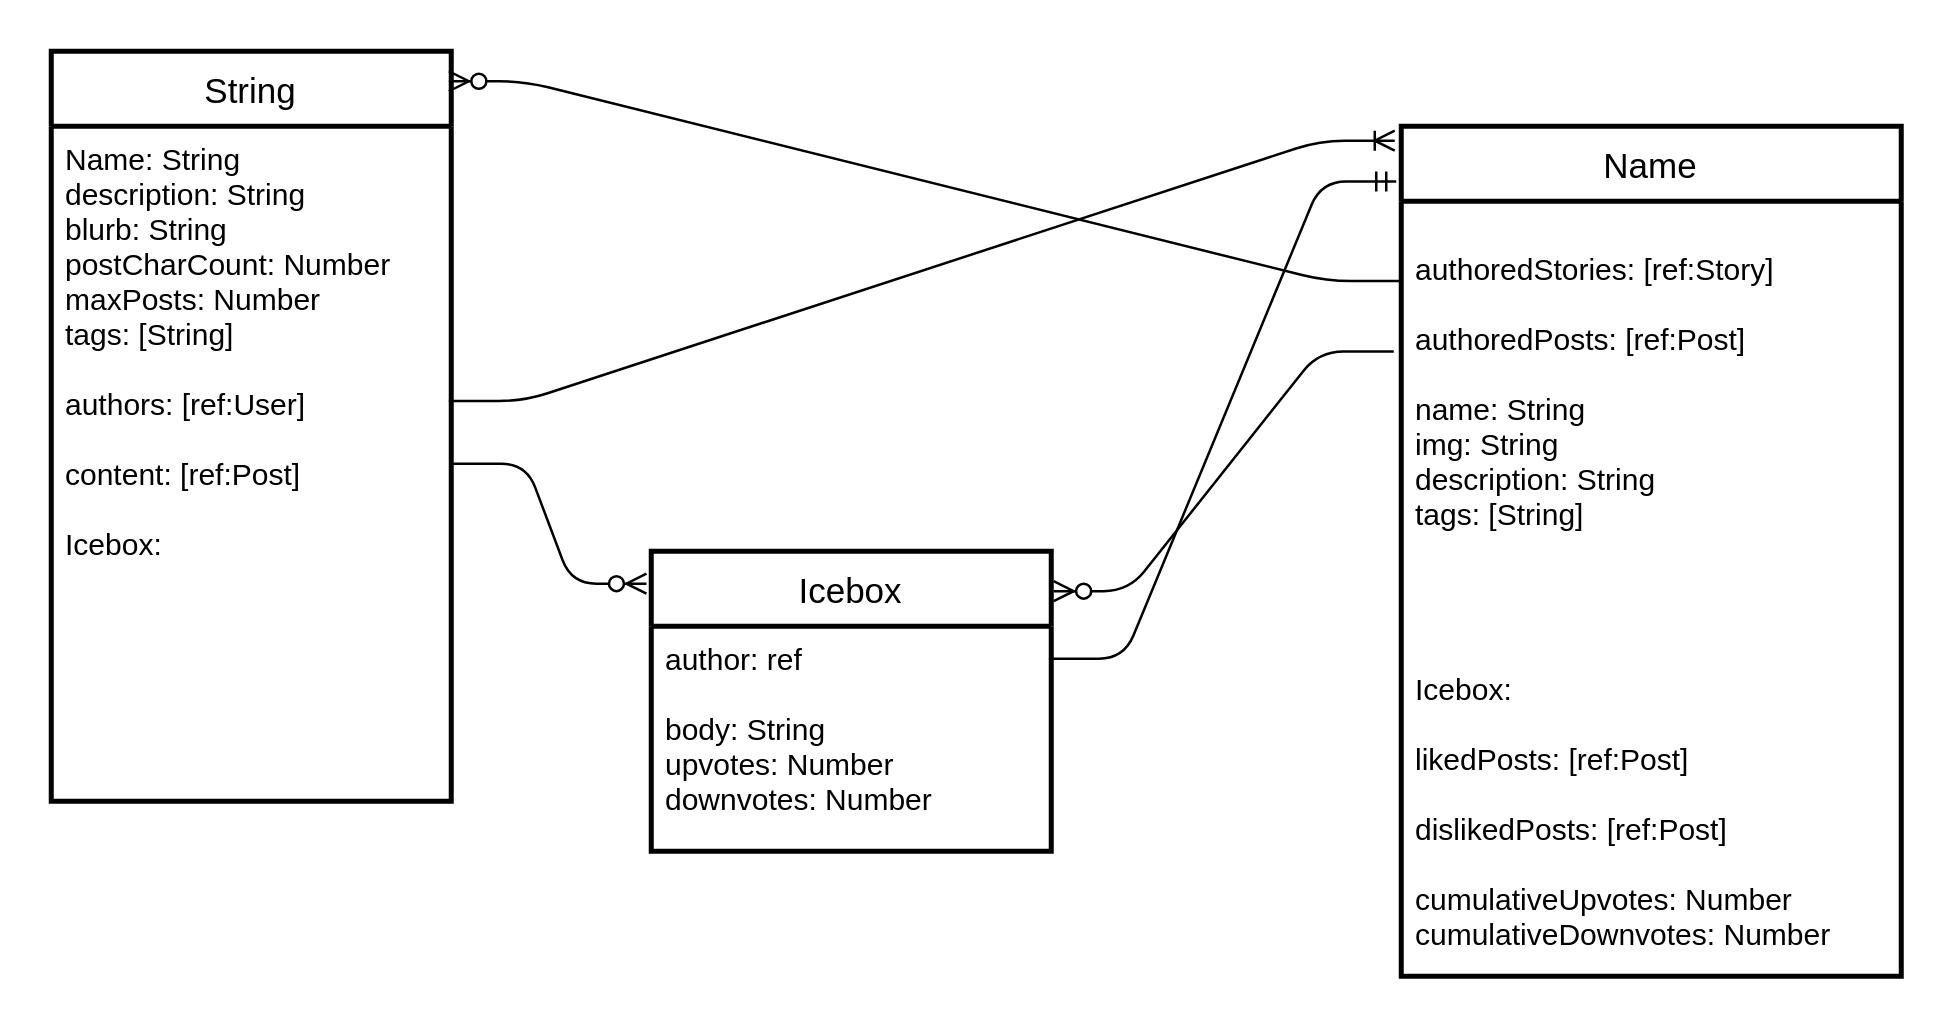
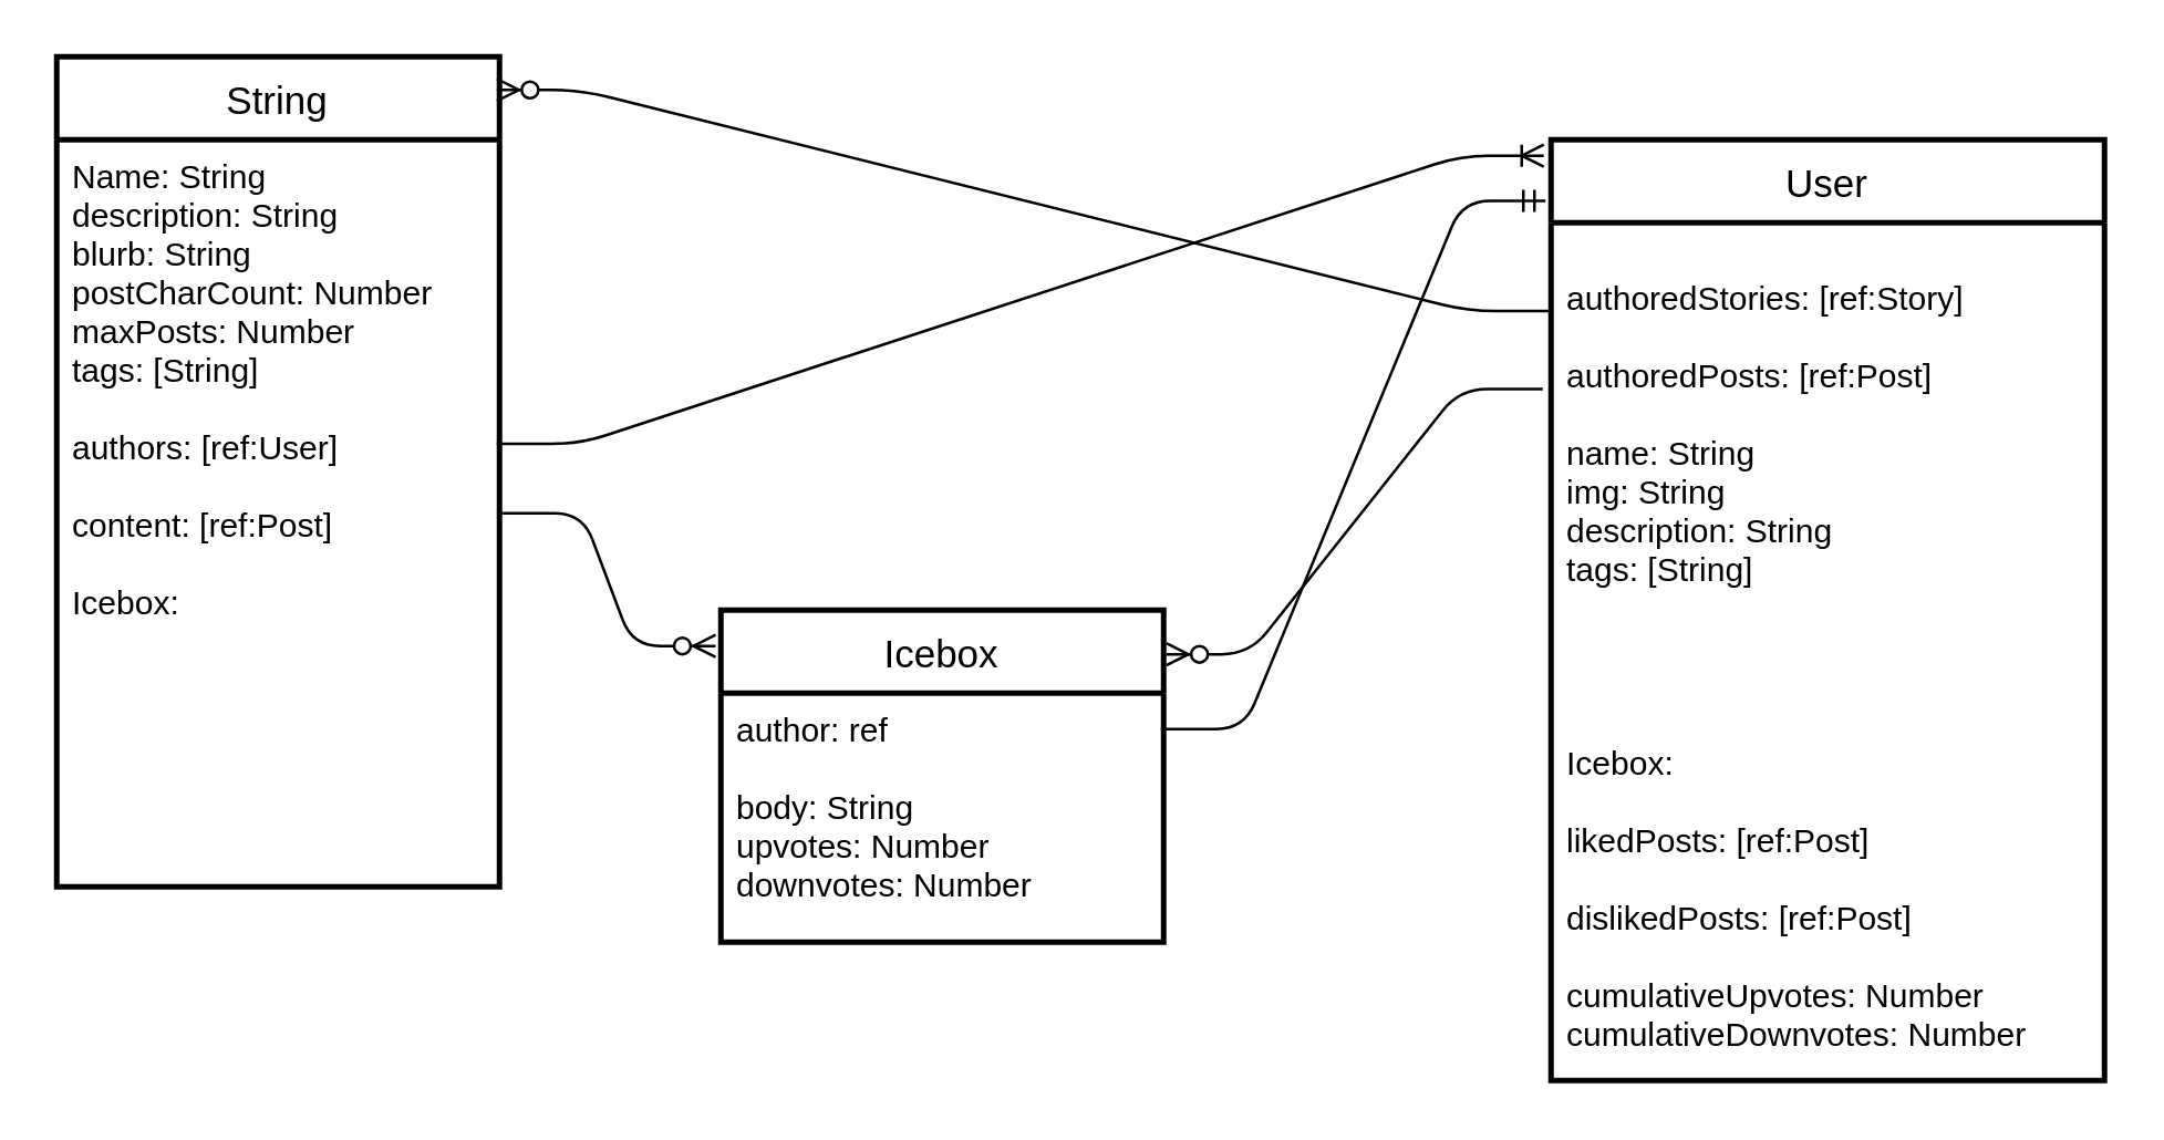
  <mxCell id="0" />
  <mxCell id="1" parent="0" />
  <mxCell id="2" value="" style="edgeStyle=entityRelationEdgeStyle;fontSize=12;html=1;endArrow=ERzeroToMany;startArrow=none;exitX=1;exitY=0.5;exitDx=0;exitDy=0;entryX=-0.012;entryY=0.108;entryDx=0;entryDy=0;entryPerimeter=0;startFill=0;" parent="1" source="5" target="11" edge="1"><mxGeometry width="100" height="100" relative="1" as="geometry"><mxPoint x="280" y="280" as="sourcePoint" /><mxPoint x="330" y="0" as="targetPoint" /></mxGeometry></mxCell>
  <mxCell id="3" value="" style="edgeStyle=entityRelationEdgeStyle;fontSize=12;html=1;endArrow=ERoneToMany;startArrow=none;exitX=0.994;exitY=0.407;exitDx=0;exitDy=0;exitPerimeter=0;startFill=0;endFill=0;entryX=-0.013;entryY=0.017;entryDx=0;entryDy=0;entryPerimeter=0;" parent="1" source="5" target="8" edge="1"><mxGeometry width="100" height="100" relative="1" as="geometry"><mxPoint x="340" y="260" as="sourcePoint" /><mxPoint x="500" y="50" as="targetPoint" /></mxGeometry></mxCell>
  <mxCell id="4" value="String" style="swimlane;childLayout=stackLayout;horizontal=1;startSize=30;horizontalStack=0;rounded=0;fontSize=14;fontStyle=0;strokeWidth=2;resizeParent=0;resizeLast=1;shadow=0;dashed=0;align=center;" parent="1" vertex="1"><mxGeometry x="20" y="20" width="160" height="300" as="geometry" /></mxCell>
  <mxCell id="5" value="Name: String&#10;description: String&#10;blurb: String&#10;postCharCount: Number&#10;maxPosts: Number&#10;tags: [String]&#10;&#10;authors: [ref:User]&#10;&#10;content: [ref:Post]&#10;&#10;Icebox:&#10;" style="align=left;strokeColor=none;fillColor=none;spacingLeft=4;fontSize=12;verticalAlign=top;resizable=0;rotatable=0;part=1;" parent="4" vertex="1"><mxGeometry y="30" width="160" height="270" as="geometry" /></mxCell>
  <mxCell id="6" value="" style="edgeStyle=entityRelationEdgeStyle;fontSize=12;html=1;endArrow=none;exitX=0.994;exitY=0.04;exitDx=0;exitDy=0;exitPerimeter=0;entryX=0;entryY=0.103;entryDx=0;entryDy=0;entryPerimeter=0;startArrow=ERzeroToMany;startFill=1;endFill=0;" parent="1" source="4" target="9" edge="1"><mxGeometry width="100" height="100" relative="1" as="geometry"><mxPoint x="373" y="60" as="sourcePoint" /><mxPoint x="340" y="260" as="targetPoint" /></mxGeometry></mxCell>
  <mxCell id="7" value="" style="edgeStyle=entityRelationEdgeStyle;fontSize=12;html=1;endArrow=none;exitX=1.006;exitY=0.133;exitDx=0;exitDy=0;exitPerimeter=0;startArrow=ERzeroToMany;startFill=1;endFill=0;entryX=-0.015;entryY=0.194;entryDx=0;entryDy=0;entryPerimeter=0;" parent="1" source="11" target="9" edge="1"><mxGeometry width="100" height="100" relative="1" as="geometry"><mxPoint x="180" y="60.03" as="sourcePoint" /><mxPoint x="589" y="210" as="targetPoint" /></mxGeometry></mxCell>
- <mxCell id="8" value="Name" style="swimlane;childLayout=stackLayout;horizontal=1;startSize=30;horizontalStack=0;rounded=0;fontSize=14;fontStyle=0;strokeWidth=2;resizeParent=0;resizeLast=1;shadow=0;dashed=0;align=center;" parent="1" vertex="1"><mxGeometry x="560" y="50" width="200" height="340" as="geometry" /></mxCell>
+ <mxCell id="8" value="User" style="swimlane;childLayout=stackLayout;horizontal=1;startSize=30;horizontalStack=0;rounded=0;fontSize=14;fontStyle=0;strokeWidth=2;resizeParent=0;resizeLast=1;shadow=0;dashed=0;align=center;" parent="1" vertex="1"><mxGeometry x="560" y="50" width="200" height="340" as="geometry" /></mxCell>
  <mxCell id="9" value="&#10;authoredStories: [ref:Story]&#10;&#10;authoredPosts: [ref:Post]&#10;&#10;name: String&#10;img: String&#10;description: String&#10;tags: [String]&#10;&#10;&#10;&#10;&#10;Icebox:&#10;&#10;likedPosts: [ref:Post]&#10;&#10;dislikedPosts: [ref:Post]&#10;&#10;cumulativeUpvotes: Number&#10;cumulativeDownvotes: Number&#10;" style="align=left;strokeColor=none;fillColor=none;spacingLeft=4;fontSize=12;verticalAlign=top;resizable=0;rotatable=0;part=1;" parent="8" vertex="1"><mxGeometry y="30" width="200" height="310" as="geometry" /></mxCell>
  <mxCell id="10" value="" style="edgeStyle=entityRelationEdgeStyle;fontSize=12;html=1;endArrow=ERmandOne;endFill=0;entryX=-0.01;entryY=0.065;entryDx=0;entryDy=0;entryPerimeter=0;exitX=0.994;exitY=0.144;exitDx=0;exitDy=0;exitPerimeter=0;startArrow=none;startFill=0;" parent="1" source="12" target="8" edge="1"><mxGeometry width="100" height="100" relative="1" as="geometry"><mxPoint x="450" y="230" as="sourcePoint" /><mxPoint x="550" y="130" as="targetPoint" /></mxGeometry></mxCell>
  <mxCell id="11" value="Icebox" style="swimlane;childLayout=stackLayout;horizontal=1;startSize=30;horizontalStack=0;rounded=0;fontSize=14;fontStyle=0;strokeWidth=2;resizeParent=0;resizeLast=1;shadow=0;dashed=0;align=center;" parent="1" vertex="1"><mxGeometry x="260" y="220" width="160" height="120" as="geometry" /></mxCell>
  <mxCell id="12" value="author: ref&#10;&#10;body: String&#10;upvotes: Number&#10;downvotes: Number" style="align=left;strokeColor=none;fillColor=none;spacingLeft=4;fontSize=12;verticalAlign=top;resizable=0;rotatable=0;part=1;" parent="11" vertex="1"><mxGeometry y="30" width="160" height="90" as="geometry" /></mxCell>
